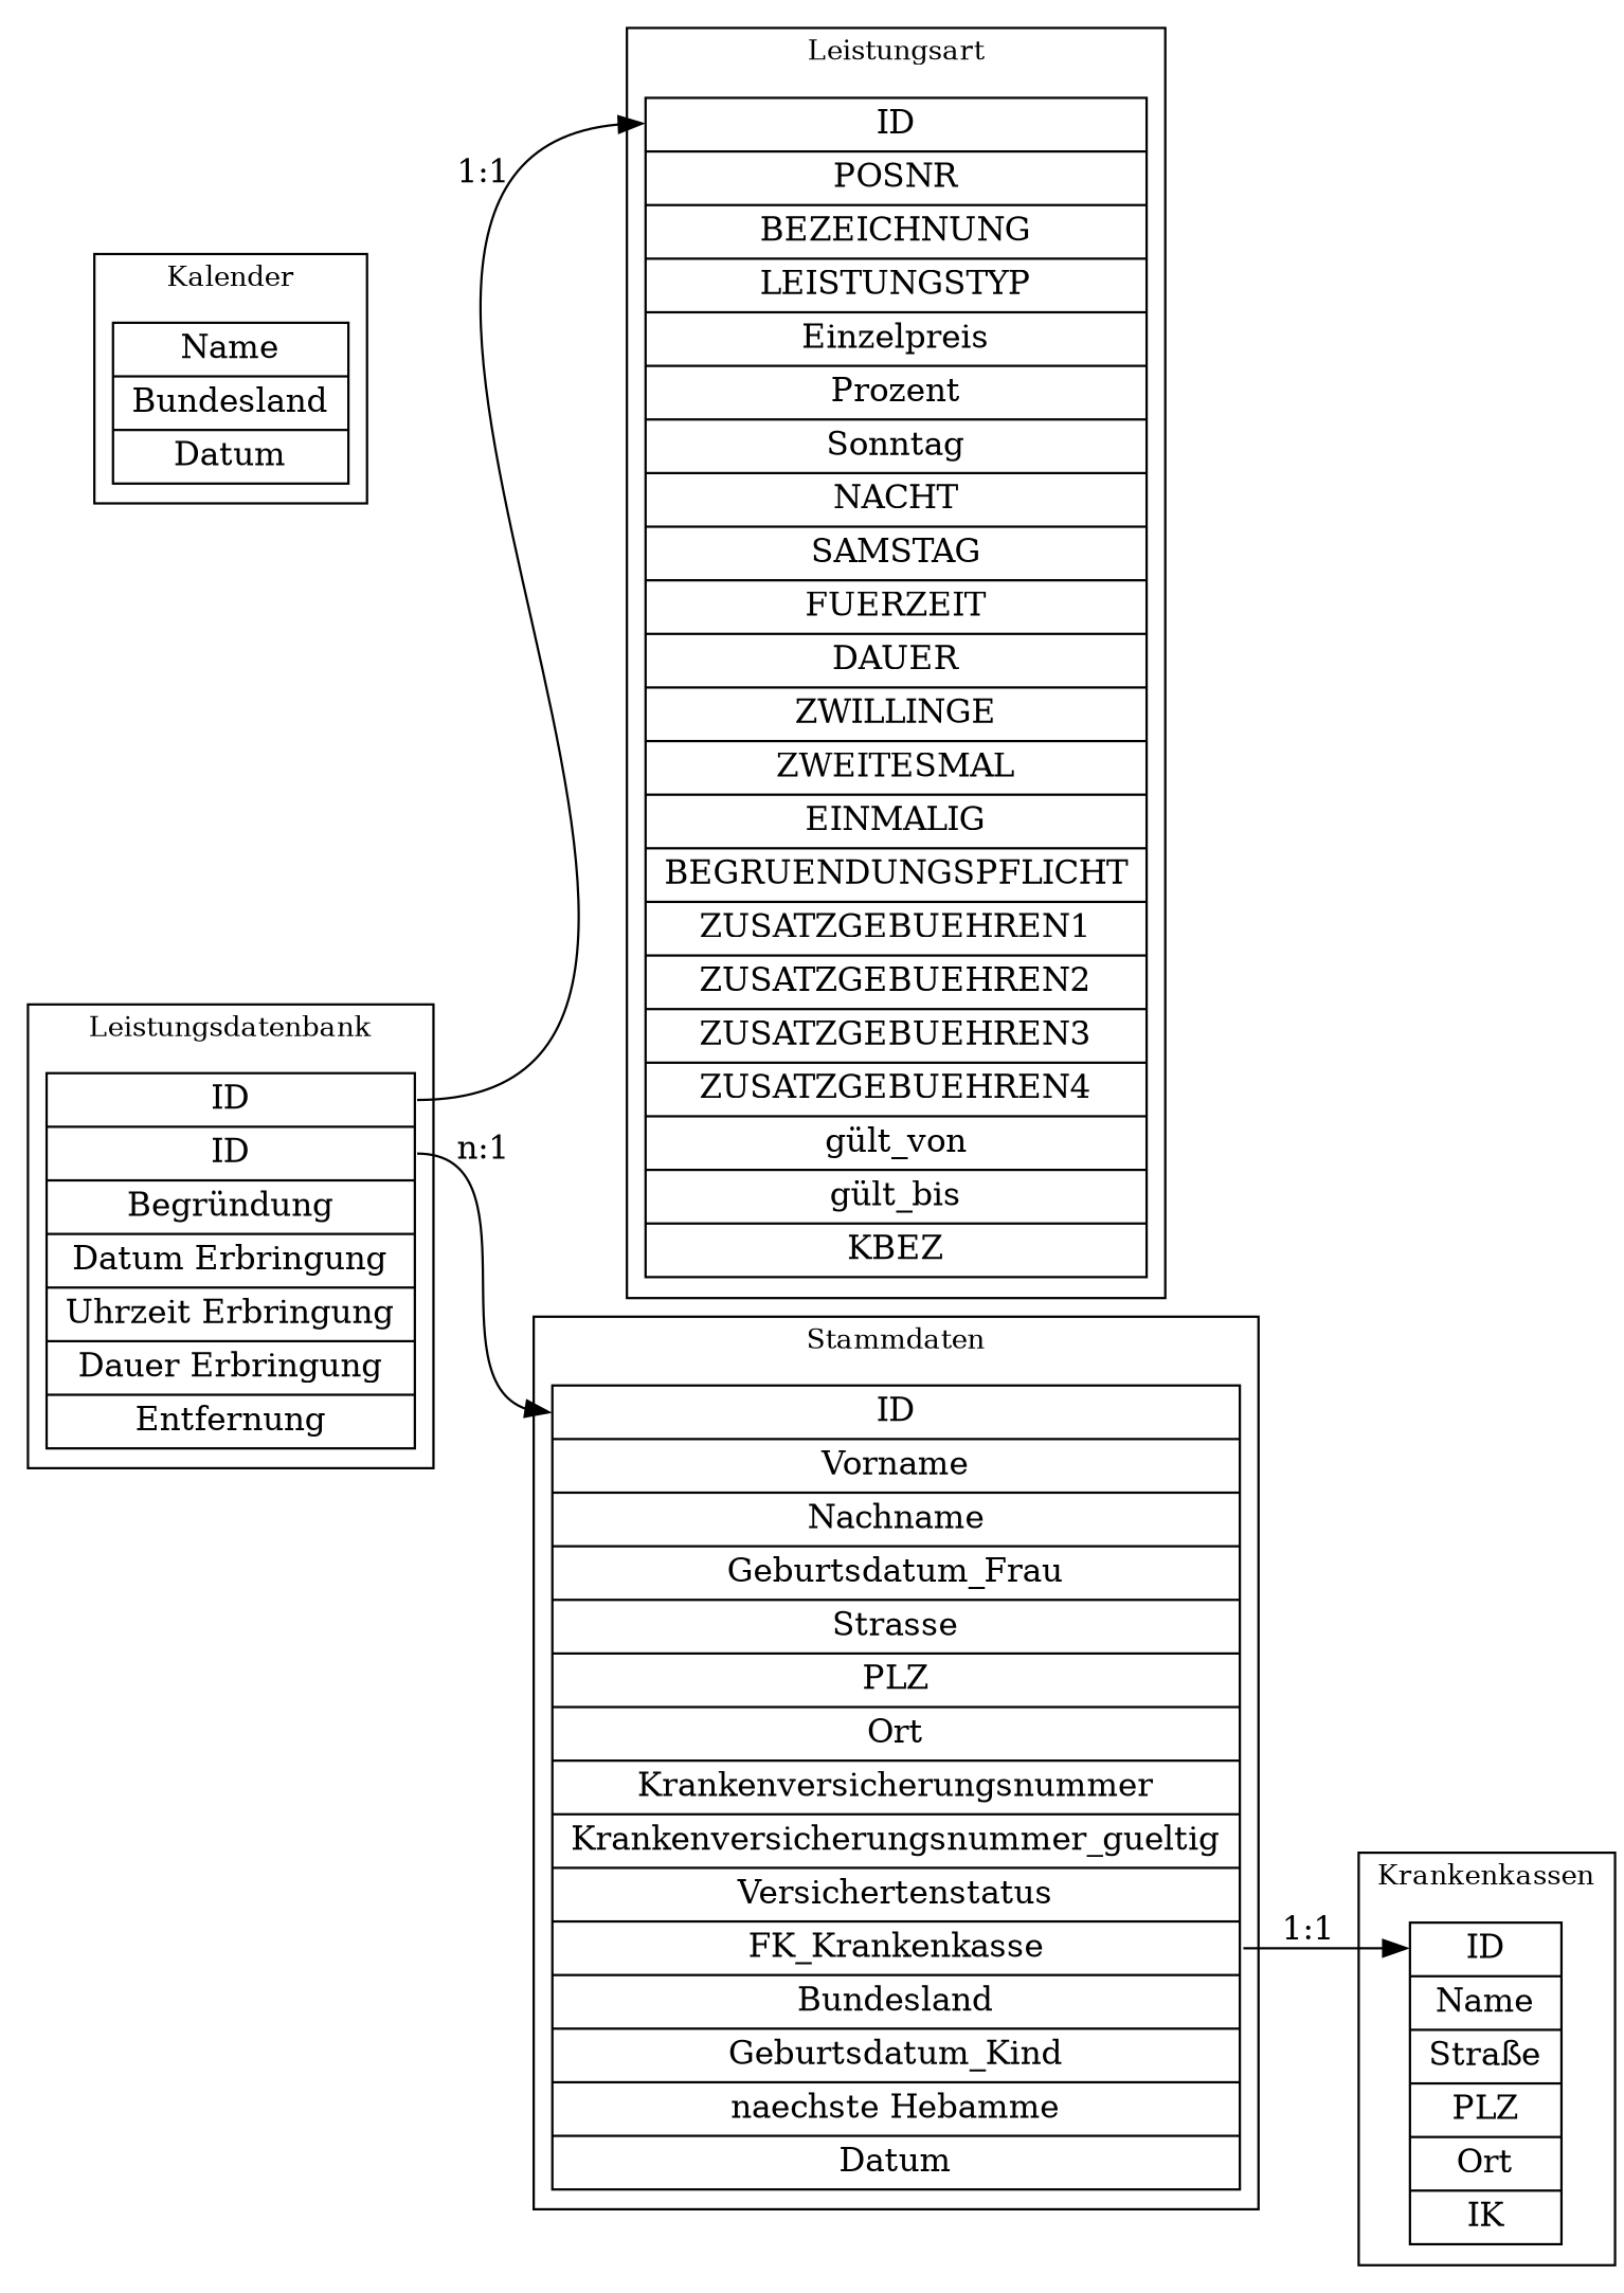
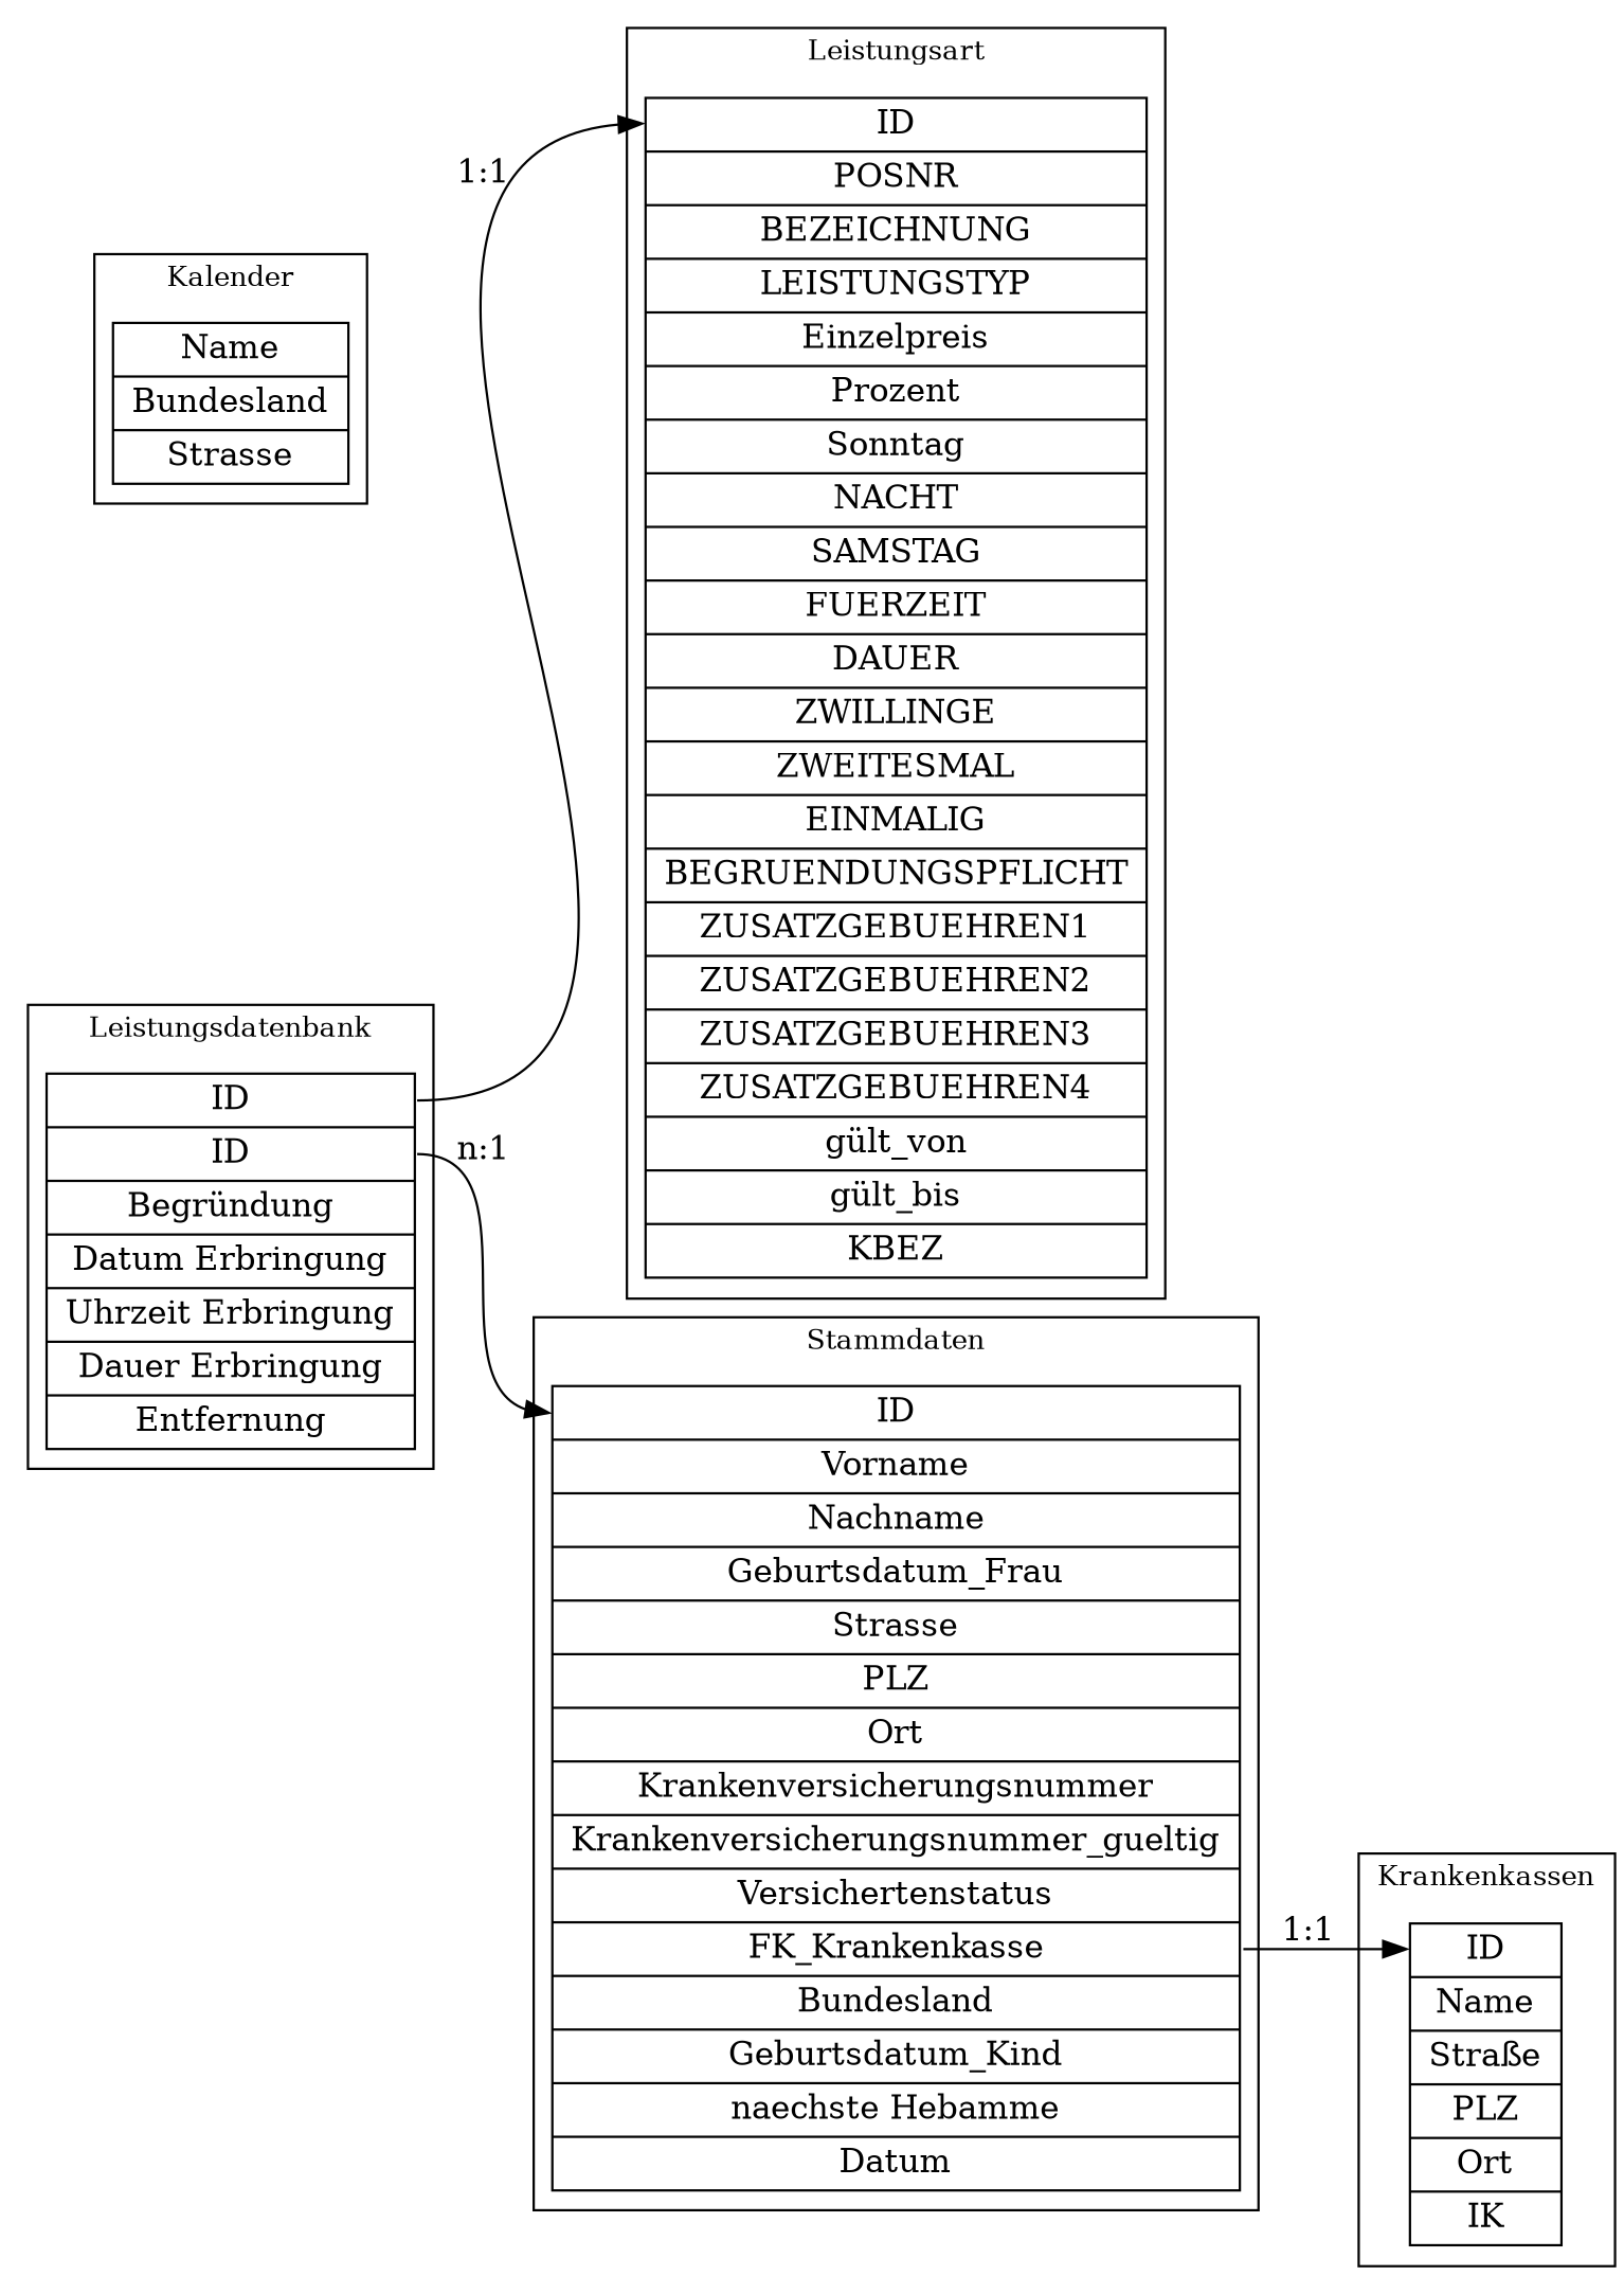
  digraph {
    compound=true
    fontsize=12
    rankdir=LR
    node [shape=record]
    edge [headport=id]
    n1 [label="<id> ID | POSNR | BEZEICHNUNG | LEISTUNGSTYP | Einzelpreis | Prozent | Sonntag | NACHT | SAMSTAG | FUERZEIT | DAUER | ZWILLINGE | ZWEITESMAL | EINMALIG | BEGRUENDUNGSPFLICHT | ZUSATZGEBUEHREN1 | ZUSATZGEBUEHREN2 | ZUSATZGEBUEHREN3 | ZUSATZGEBUEHREN4 | gült_von | gült_bis | KBEZ "]
    n2 [label="<id> ID | Vorname | Nachname | Geburtsdatum_Frau | Strasse | PLZ | Ort | Krankenversicherungsnummer | Krankenversicherungsnummer_gueltig | Versichertenstatus | <fkk> FK_Krankenkasse| Bundesland | Geburtsdatum_Kind | naechste Hebamme | Datum"]
-   n3 [label="Name | Bundesland | Datum"]
+   n3 [label="Name | Bundesland | Strasse"]
    n4 [label="<id> ID | <stid> ID | Begründung | Datum Erbringung | Uhrzeit Erbringung | Dauer Erbringung | Entfernung"]
    n5 [label="<id> ID | Name | Straße | PLZ | Ort | IK"]
    subgraph cluster_1 {
      label=Leistungsart
      n1
    }
    subgraph cluster_2 {
      label=Stammdaten
      n2
    }
    subgraph cluster_3 {
      label=Kalender
      n3
    }
    subgraph cluster_4 {
      label=Leistungsdatenbank
      n4
    }
    subgraph cluster_5 {
      label=Krankenkassen
      n5
    }
    n2 -> n5 [label="1:1" tailport=fkk]
    n4 -> n1 [label="1:1" tailport=id]
    n4 -> n2 [label="n:1" tailport=stid]
  }
